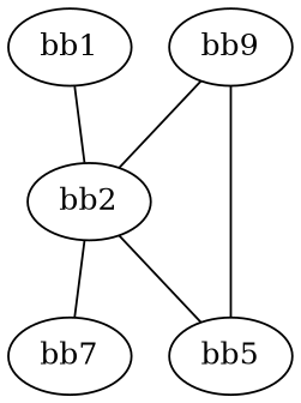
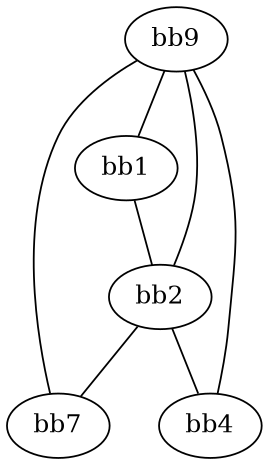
  graph {
    n1 [label=bb9]
    bb1
    bb2
    n4 [label=bb7]
-   bb4 [label=bb5]
+   bb4
+   n1 -- bb1
    n1 -- bb2
+   n1 -- n4
    n1 -- bb4
    bb1 -- bb2
    bb2 -- n4
    bb2 -- bb4
  }
